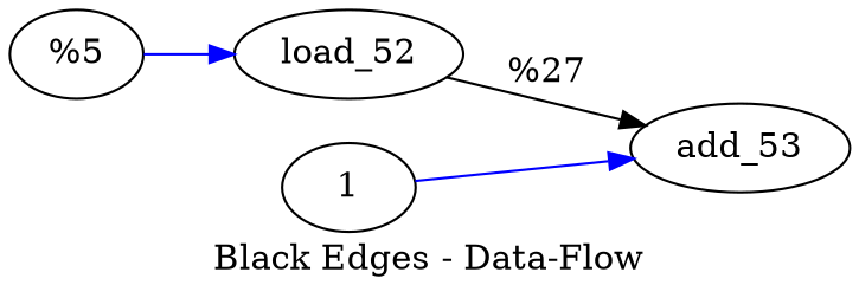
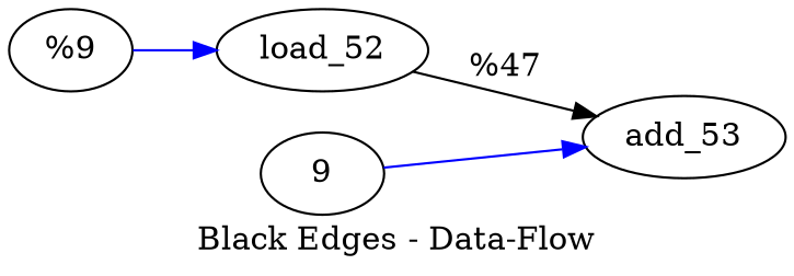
  digraph {
    compound=true
    label="Black Edges - Data-Flow"
    rankdir=LR
    edge [color=blue dir=black style=solid]
-   "%5"
+   "%5" [label="%9"]
    load_52
    add_53
-   1
+   1 [label=9]
    "%5" -> load_52
-   load_52 -> add_53 [color=black label="%27"]
+   load_52 -> add_53 [color=black label="%47"]
    1 -> add_53
  }
